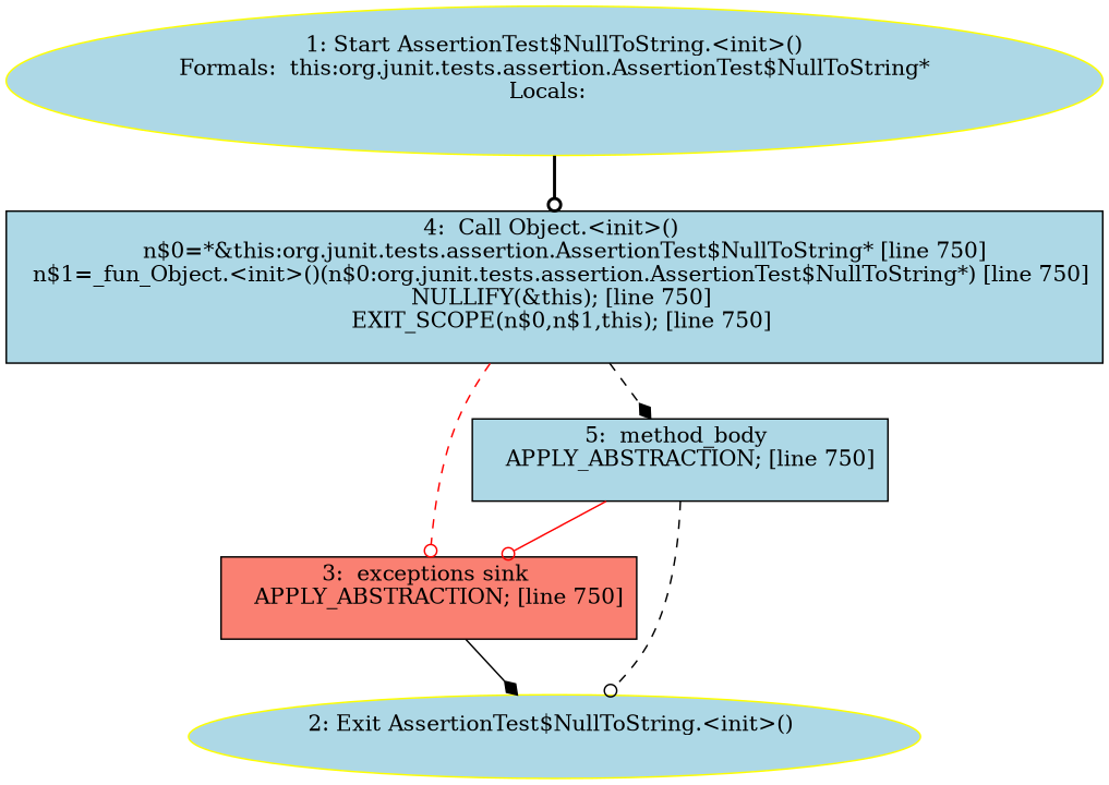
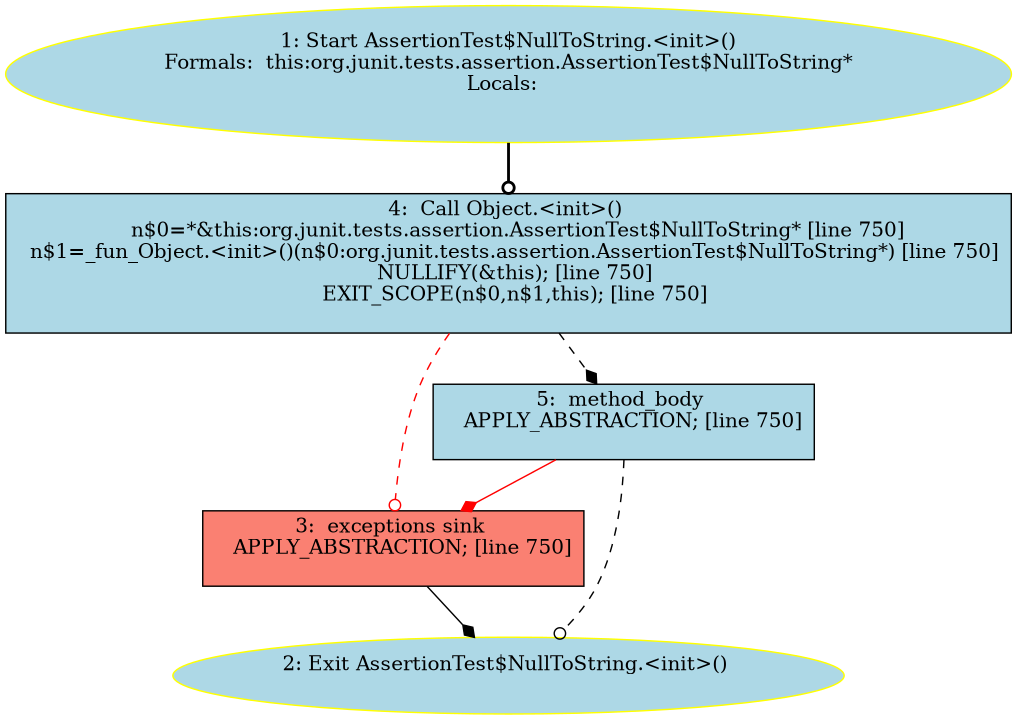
  digraph {
    fontname="DejaVu Serif"
    node [fillcolor=lightblue fontname="DejaVu Serif" style=filled shape=box]
    edge [arrowhead=odot fontname="DejaVu Serif" style=dashed]
    n1 [color=yellow label="1: Start AssertionTest$NullToString.<init>()\nFormals:  this:org.junit.tests.assertion.AssertionTest$NullToString*\nLocals:  \n  " shape=""]
    n2 [label="4:  Call Object.<init>() \n   n$0=*&this:org.junit.tests.assertion.AssertionTest$NullToString* [line 750]\n  n$1=_fun_Object.<init>()(n$0:org.junit.tests.assertion.AssertionTest$NullToString*) [line 750]\n  NULLIFY(&this); [line 750]\n  EXIT_SCOPE(n$0,n$1,this); [line 750]\n "]
    n3 [fillcolor=salmon label="3:  exceptions sink \n   APPLY_ABSTRACTION; [line 750]\n "]
    n4 [label="5:  method_body \n   APPLY_ABSTRACTION; [line 750]\n "]
    n5 [color=yellow label="2: Exit AssertionTest$NullToString.<init>() \n  " shape=""]
    n1 -> n2 [style=bold]
    n2 -> n3 [color=red]
    n2 -> n4 [arrowhead=diamond]
    n3 -> n5 [arrowhead=diamond style=solid]
-   n4 -> n3 [color=red style=solid]
+   n4 -> n3 [arrowhead=diamond color=red style=solid]
    n4 -> n5
  }
